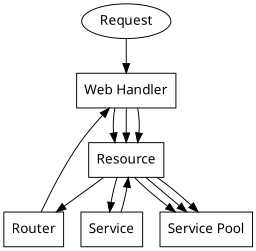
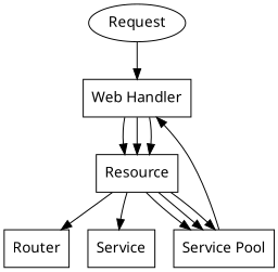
  digraph {
    fontname="Noto Sans"
    node [fontname="Noto Sans" shape=box]
    edge [fontname="Noto Sans"]
    n1 [label="Web Handler"]
    n2 [label=Router]
    n3 [label=Resource]
    n4 [label=Service]
    n5 [label="Service Pool"]
    n6 [label=Request shape=""]
    subgraph sub_1 {
      n1
      n2
      n3
      n4
      n5
    }
    n1 -> n3
    n1 -> n3
    n1 -> n3
-   n2 -> n1
+   n5 -> n1
    n3 -> n2
    n3 -> n4
    n3 -> n5
    n3 -> n5
    n3 -> n5
-   n4 -> n3
    n6 -> n1
  }
